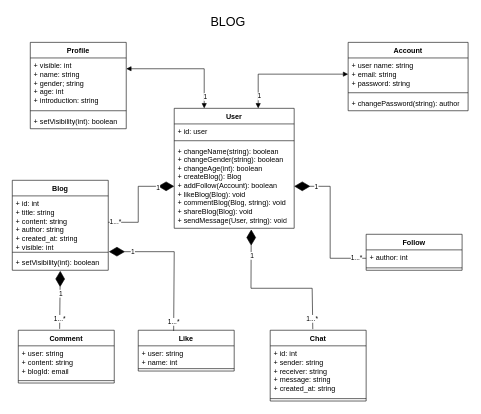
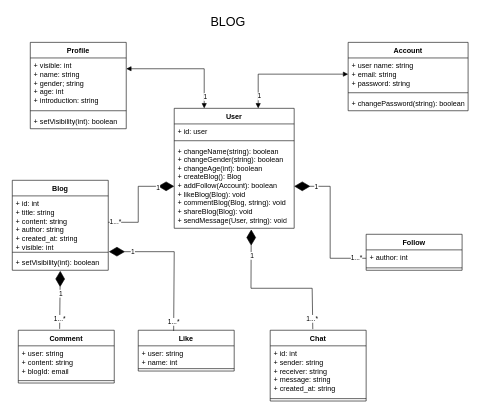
  <mxCell id="0" />
  <mxCell id="1" parent="0" />
  <mxCell id="2" value="&lt;font style=&quot;font-size: 21px;&quot;&gt;BLOG&lt;/font&gt;" style="text;html=1;strokeColor=none;fillColor=none;align=center;verticalAlign=middle;whiteSpace=wrap;rounded=0;" parent="1" vertex="1"><mxGeometry x="350" y="20" width="60" height="30" as="geometry" /></mxCell>
  <mxCell id="3" value="Blog" style="swimlane;fontStyle=1;align=center;verticalAlign=top;childLayout=stackLayout;horizontal=1;startSize=26;horizontalStack=0;resizeParent=1;resizeParentMax=0;resizeLast=0;collapsible=1;marginBottom=0;whiteSpace=wrap;html=1;" parent="1" vertex="1"><mxGeometry x="20" y="300" width="160" height="150" as="geometry" /></mxCell>
  <mxCell id="4" value="+ id: int&lt;br&gt;+ title: string&lt;br&gt;+ content: string&lt;br&gt;+ author: string&lt;br&gt;+ created_at: string&lt;br&gt;+ visible: int" style="text;strokeColor=none;fillColor=none;align=left;verticalAlign=top;spacingLeft=4;spacingRight=4;overflow=hidden;rotatable=0;points=[[0,0.5],[1,0.5]];portConstraint=eastwest;whiteSpace=wrap;html=1;" parent="3" vertex="1"><mxGeometry y="26" width="160" height="90" as="geometry" /></mxCell>
  <mxCell id="5" value="" style="line;strokeWidth=1;fillColor=none;align=left;verticalAlign=middle;spacingTop=-1;spacingLeft=3;spacingRight=3;rotatable=0;labelPosition=right;points=[];portConstraint=eastwest;strokeColor=inherit;" parent="3" vertex="1"><mxGeometry y="116" width="160" height="8" as="geometry" /></mxCell>
  <mxCell id="6" value="+ setVisibility(int): boolean" style="text;strokeColor=none;fillColor=none;align=left;verticalAlign=top;spacingLeft=4;spacingRight=4;overflow=hidden;rotatable=0;points=[[0,0.5],[1,0.5]];portConstraint=eastwest;whiteSpace=wrap;html=1;" parent="3" vertex="1"><mxGeometry y="124" width="160" height="26" as="geometry" /></mxCell>
  <mxCell id="7" value="Account" style="swimlane;fontStyle=1;align=center;verticalAlign=top;childLayout=stackLayout;horizontal=1;startSize=26;horizontalStack=0;resizeParent=1;resizeParentMax=0;resizeLast=0;collapsible=1;marginBottom=0;whiteSpace=wrap;html=1;" parent="1" vertex="1"><mxGeometry x="580" y="70" width="200" height="114" as="geometry" /></mxCell>
  <mxCell id="8" value="+ user name: string&lt;br&gt;+ email: string&lt;br&gt;+&amp;nbsp;password:&amp;nbsp;string" style="text;strokeColor=none;fillColor=none;align=left;verticalAlign=top;spacingLeft=4;spacingRight=4;overflow=hidden;rotatable=0;points=[[0,0.5],[1,0.5]];portConstraint=eastwest;whiteSpace=wrap;html=1;" parent="7" vertex="1"><mxGeometry y="26" width="200" height="54" as="geometry" /></mxCell>
  <mxCell id="9" value="" style="line;strokeWidth=1;fillColor=none;align=left;verticalAlign=middle;spacingTop=-1;spacingLeft=3;spacingRight=3;rotatable=0;labelPosition=right;points=[];portConstraint=eastwest;strokeColor=inherit;" parent="7" vertex="1"><mxGeometry y="80" width="200" height="8" as="geometry" /></mxCell>
- <mxCell id="10" value="+ changePassword(string): author" style="text;strokeColor=none;fillColor=none;align=left;verticalAlign=top;spacingLeft=4;spacingRight=4;overflow=hidden;rotatable=0;points=[[0,0.5],[1,0.5]];portConstraint=eastwest;whiteSpace=wrap;html=1;" parent="7" vertex="1"><mxGeometry y="88" width="200" height="26" as="geometry" /></mxCell>
+ <mxCell id="10" value="+ changePassword(string): boolean" style="text;strokeColor=none;fillColor=none;align=left;verticalAlign=top;spacingLeft=4;spacingRight=4;overflow=hidden;rotatable=0;points=[[0,0.5],[1,0.5]];portConstraint=eastwest;whiteSpace=wrap;html=1;" parent="7" vertex="1"><mxGeometry y="88" width="200" height="26" as="geometry" /></mxCell>
  <mxCell id="11" value="Profile" style="swimlane;fontStyle=1;align=center;verticalAlign=top;childLayout=stackLayout;horizontal=1;startSize=26;horizontalStack=0;resizeParent=1;resizeParentMax=0;resizeLast=0;collapsible=1;marginBottom=0;whiteSpace=wrap;html=1;" parent="1" vertex="1"><mxGeometry x="50" y="70" width="160" height="144" as="geometry" /></mxCell>
  <mxCell id="12" value="+ visible: int&lt;br&gt;+ name: string&lt;br style=&quot;border-color: var(--border-color);&quot;&gt;+ gender; string&lt;br style=&quot;border-color: var(--border-color);&quot;&gt;+ age: int&lt;br&gt;+ introduction: string" style="text;strokeColor=none;fillColor=none;align=left;verticalAlign=top;spacingLeft=4;spacingRight=4;overflow=hidden;rotatable=0;points=[[0,0.5],[1,0.5]];portConstraint=eastwest;whiteSpace=wrap;html=1;" parent="11" vertex="1"><mxGeometry y="26" width="160" height="84" as="geometry" /></mxCell>
  <mxCell id="13" value="" style="line;strokeWidth=1;fillColor=none;align=left;verticalAlign=middle;spacingTop=-1;spacingLeft=3;spacingRight=3;rotatable=0;labelPosition=right;points=[];portConstraint=eastwest;strokeColor=inherit;" parent="11" vertex="1"><mxGeometry y="110" width="160" height="8" as="geometry" /></mxCell>
  <mxCell id="14" value="+ setVisibility(int): boolean" style="text;strokeColor=none;fillColor=none;align=left;verticalAlign=top;spacingLeft=4;spacingRight=4;overflow=hidden;rotatable=0;points=[[0,0.5],[1,0.5]];portConstraint=eastwest;whiteSpace=wrap;html=1;" parent="11" vertex="1"><mxGeometry y="118" width="160" height="26" as="geometry" /></mxCell>
  <mxCell id="15" value="User" style="swimlane;fontStyle=1;align=center;verticalAlign=top;childLayout=stackLayout;horizontal=1;startSize=26;horizontalStack=0;resizeParent=1;resizeParentMax=0;resizeLast=0;collapsible=1;marginBottom=0;whiteSpace=wrap;html=1;" parent="1" vertex="1"><mxGeometry x="290" y="180" width="200" height="200" as="geometry" /></mxCell>
  <mxCell id="16" value="+ id: user" style="text;strokeColor=none;fillColor=none;align=left;verticalAlign=top;spacingLeft=4;spacingRight=4;overflow=hidden;rotatable=0;points=[[0,0.5],[1,0.5]];portConstraint=eastwest;whiteSpace=wrap;html=1;" parent="15" vertex="1"><mxGeometry y="26" width="200" height="24" as="geometry" /></mxCell>
  <mxCell id="17" value="" style="line;strokeWidth=1;fillColor=none;align=left;verticalAlign=middle;spacingTop=-1;spacingLeft=3;spacingRight=3;rotatable=0;labelPosition=right;points=[];portConstraint=eastwest;strokeColor=inherit;" parent="15" vertex="1"><mxGeometry y="50" width="200" height="8" as="geometry" /></mxCell>
  <mxCell id="18" value="+ changeName(string): boolean&lt;br&gt;+ changeGender(string): boolean&lt;br&gt;+ changeAge(int): boolean&lt;br&gt;+ createBlog(): Blog&lt;br&gt;+ addFollow(Account): boolean&lt;br&gt;+ likeBlog(Blog): void&lt;br&gt;+ commentBlog(Blog, string): void&lt;br&gt;+ shareBlog(Blog): void&lt;br&gt;+ sendMessage(User, string): void" style="text;strokeColor=none;fillColor=none;align=left;verticalAlign=top;spacingLeft=4;spacingRight=4;overflow=hidden;rotatable=0;points=[[0,0.5],[1,0.5]];portConstraint=eastwest;whiteSpace=wrap;html=1;" parent="15" vertex="1"><mxGeometry y="58" width="200" height="142" as="geometry" /></mxCell>
  <mxCell id="19" value="Follow" style="swimlane;fontStyle=1;align=center;verticalAlign=top;childLayout=stackLayout;horizontal=1;startSize=26;horizontalStack=0;resizeParent=1;resizeParentMax=0;resizeLast=0;collapsible=1;marginBottom=0;whiteSpace=wrap;html=1;" parent="1" vertex="1"><mxGeometry x="610" y="390" width="160" height="60" as="geometry" /></mxCell>
  <mxCell id="20" value="+ author: int" style="text;strokeColor=none;fillColor=none;align=left;verticalAlign=top;spacingLeft=4;spacingRight=4;overflow=hidden;rotatable=0;points=[[0,0.5],[1,0.5]];portConstraint=eastwest;whiteSpace=wrap;html=1;" parent="19" vertex="1"><mxGeometry y="26" width="160" height="26" as="geometry" /></mxCell>
  <mxCell id="21" value="" style="line;strokeWidth=1;fillColor=none;align=left;verticalAlign=middle;spacingTop=-1;spacingLeft=3;spacingRight=3;rotatable=0;labelPosition=right;points=[];portConstraint=eastwest;strokeColor=inherit;" parent="19" vertex="1"><mxGeometry y="52" width="160" height="8" as="geometry" /></mxCell>
  <mxCell id="22" value="" style="endArrow=diamondThin;endFill=1;endSize=24;html=1;rounded=0;" parent="1" edge="1"><mxGeometry width="160" relative="1" as="geometry"><mxPoint x="180" y="370" as="sourcePoint" /><mxPoint x="290" y="310" as="targetPoint" /><Array as="points"><mxPoint x="230" y="370" /><mxPoint x="230" y="310" /></Array></mxGeometry></mxCell>
  <mxCell id="23" value="1" style="edgeLabel;html=1;align=center;verticalAlign=middle;resizable=0;points=[];" parent="22" vertex="1" connectable="0"><mxGeometry x="0.675" y="-1" relative="1" as="geometry"><mxPoint as="offset" /></mxGeometry></mxCell>
  <mxCell id="24" value="1...*" style="edgeLabel;html=1;align=center;verticalAlign=middle;resizable=0;points=[];" parent="22" vertex="1" connectable="0"><mxGeometry x="-0.865" y="1" relative="1" as="geometry"><mxPoint as="offset" /></mxGeometry></mxCell>
  <mxCell id="25" value="" style="endArrow=diamondThin;endFill=1;endSize=24;html=1;rounded=0;" parent="1" edge="1"><mxGeometry width="160" relative="1" as="geometry"><mxPoint x="610" y="430" as="sourcePoint" /><mxPoint x="490" y="310" as="targetPoint" /><Array as="points"><mxPoint x="550" y="430" /><mxPoint x="550" y="310" /></Array></mxGeometry></mxCell>
  <mxCell id="26" value="1" style="edgeLabel;html=1;align=center;verticalAlign=middle;resizable=0;points=[];" parent="25" vertex="1" connectable="0"><mxGeometry x="0.7" relative="1" as="geometry"><mxPoint as="offset" /></mxGeometry></mxCell>
  <mxCell id="27" value="1...*" style="edgeLabel;html=1;align=center;verticalAlign=middle;resizable=0;points=[];" parent="25" vertex="1" connectable="0"><mxGeometry x="-0.861" y="-1" relative="1" as="geometry"><mxPoint as="offset" /></mxGeometry></mxCell>
  <mxCell id="28" value="" style="endArrow=block;startArrow=block;endFill=1;startFill=1;html=1;rounded=0;entryX=0.25;entryY=0;entryDx=0;entryDy=0;" parent="1" target="15" edge="1"><mxGeometry width="160" relative="1" as="geometry"><mxPoint x="210" y="114" as="sourcePoint" /><mxPoint x="440" y="100" as="targetPoint" /><Array as="points"><mxPoint x="340" y="114" /></Array></mxGeometry></mxCell>
  <mxCell id="29" value="1" style="edgeLabel;html=1;align=center;verticalAlign=middle;resizable=0;points=[];" parent="28" vertex="1" connectable="0"><mxGeometry x="0.795" y="1" relative="1" as="geometry"><mxPoint as="offset" /></mxGeometry></mxCell>
  <mxCell id="30" value="" style="endArrow=block;startArrow=block;endFill=1;startFill=1;html=1;rounded=0;" parent="1" source="8" edge="1"><mxGeometry width="160" relative="1" as="geometry"><mxPoint x="220" y="119" as="sourcePoint" /><mxPoint x="430" y="180" as="targetPoint" /><Array as="points"><mxPoint x="430" y="123" /></Array></mxGeometry></mxCell>
  <mxCell id="31" value="1" style="edgeLabel;html=1;align=center;verticalAlign=middle;resizable=0;points=[];" parent="30" vertex="1" connectable="0"><mxGeometry x="0.795" y="1" relative="1" as="geometry"><mxPoint as="offset" /></mxGeometry></mxCell>
  <mxCell id="32" value="Comment" style="swimlane;fontStyle=1;align=center;verticalAlign=top;childLayout=stackLayout;horizontal=1;startSize=26;horizontalStack=0;resizeParent=1;resizeParentMax=0;resizeLast=0;collapsible=1;marginBottom=0;whiteSpace=wrap;html=1;" vertex="1" parent="1"><mxGeometry x="30" y="550" width="160" height="88" as="geometry" /></mxCell>
  <mxCell id="33" value="+ user: string&lt;br&gt;+ content: string&lt;br&gt;+ blogId: email" style="text;strokeColor=none;fillColor=none;align=left;verticalAlign=top;spacingLeft=4;spacingRight=4;overflow=hidden;rotatable=0;points=[[0,0.5],[1,0.5]];portConstraint=eastwest;whiteSpace=wrap;html=1;" vertex="1" parent="32"><mxGeometry y="26" width="160" height="54" as="geometry" /></mxCell>
  <mxCell id="34" value="" style="line;strokeWidth=1;fillColor=none;align=left;verticalAlign=middle;spacingTop=-1;spacingLeft=3;spacingRight=3;rotatable=0;labelPosition=right;points=[];portConstraint=eastwest;strokeColor=inherit;" vertex="1" parent="32"><mxGeometry y="80" width="160" height="8" as="geometry" /></mxCell>
  <mxCell id="35" value="Like" style="swimlane;fontStyle=1;align=center;verticalAlign=top;childLayout=stackLayout;horizontal=1;startSize=26;horizontalStack=0;resizeParent=1;resizeParentMax=0;resizeLast=0;collapsible=1;marginBottom=0;whiteSpace=wrap;html=1;" vertex="1" parent="1"><mxGeometry x="230" y="550" width="160" height="68" as="geometry" /></mxCell>
  <mxCell id="36" value="+ user: string&lt;br&gt;+ name: int" style="text;strokeColor=none;fillColor=none;align=left;verticalAlign=top;spacingLeft=4;spacingRight=4;overflow=hidden;rotatable=0;points=[[0,0.5],[1,0.5]];portConstraint=eastwest;whiteSpace=wrap;html=1;" vertex="1" parent="35"><mxGeometry y="26" width="160" height="34" as="geometry" /></mxCell>
  <mxCell id="37" value="" style="line;strokeWidth=1;fillColor=none;align=left;verticalAlign=middle;spacingTop=-1;spacingLeft=3;spacingRight=3;rotatable=0;labelPosition=right;points=[];portConstraint=eastwest;strokeColor=inherit;" vertex="1" parent="35"><mxGeometry y="60" width="160" height="8" as="geometry" /></mxCell>
  <mxCell id="38" value="" style="endArrow=diamondThin;endFill=1;endSize=24;html=1;rounded=0;entryX=1.006;entryY=-0.192;entryDx=0;entryDy=0;entryPerimeter=0;exitX=0.369;exitY=0.015;exitDx=0;exitDy=0;exitPerimeter=0;" edge="1" parent="1" source="35" target="6"><mxGeometry width="160" relative="1" as="geometry"><mxPoint x="260" y="531" as="sourcePoint" /><mxPoint x="350" y="410" as="targetPoint" /><Array as="points"><mxPoint x="290" y="419" /></Array></mxGeometry></mxCell>
  <mxCell id="39" value="1" style="edgeLabel;html=1;align=center;verticalAlign=middle;resizable=0;points=[];" vertex="1" connectable="0" parent="38"><mxGeometry x="0.675" y="-1" relative="1" as="geometry"><mxPoint as="offset" /></mxGeometry></mxCell>
  <mxCell id="40" value="1...*" style="edgeLabel;html=1;align=center;verticalAlign=middle;resizable=0;points=[];" vertex="1" connectable="0" parent="38"><mxGeometry x="-0.865" y="1" relative="1" as="geometry"><mxPoint as="offset" /></mxGeometry></mxCell>
  <mxCell id="41" value="" style="endArrow=diamondThin;endFill=1;endSize=24;html=1;rounded=0;entryX=0.5;entryY=1.038;entryDx=0;entryDy=0;entryPerimeter=0;exitX=0.431;exitY=-0.026;exitDx=0;exitDy=0;exitPerimeter=0;" edge="1" parent="1" source="32" target="6"><mxGeometry width="160" relative="1" as="geometry"><mxPoint x="299" y="561" as="sourcePoint" /><mxPoint x="191" y="407" as="targetPoint" /><Array as="points" /></mxGeometry></mxCell>
  <mxCell id="42" value="1" style="edgeLabel;html=1;align=center;verticalAlign=middle;resizable=0;points=[];" vertex="1" connectable="0" parent="41"><mxGeometry x="0.675" y="-1" relative="1" as="geometry"><mxPoint y="22" as="offset" /></mxGeometry></mxCell>
  <mxCell id="43" value="1...*" style="edgeLabel;html=1;align=center;verticalAlign=middle;resizable=0;points=[];" vertex="1" connectable="0" parent="41"><mxGeometry x="-0.865" y="1" relative="1" as="geometry"><mxPoint y="-10" as="offset" /></mxGeometry></mxCell>
  <mxCell id="44" value="Chat" style="swimlane;fontStyle=1;align=center;verticalAlign=top;childLayout=stackLayout;horizontal=1;startSize=26;horizontalStack=0;resizeParent=1;resizeParentMax=0;resizeLast=0;collapsible=1;marginBottom=0;whiteSpace=wrap;html=1;" vertex="1" parent="1"><mxGeometry x="450" y="550" width="160" height="118" as="geometry" /></mxCell>
  <mxCell id="45" value="+ id: int&lt;br&gt;+ sender: string&lt;br&gt;+ receiver: string&lt;br&gt;+ message: string&lt;br&gt;+ created_at: string" style="text;strokeColor=none;fillColor=none;align=left;verticalAlign=top;spacingLeft=4;spacingRight=4;overflow=hidden;rotatable=0;points=[[0,0.5],[1,0.5]];portConstraint=eastwest;whiteSpace=wrap;html=1;" vertex="1" parent="44"><mxGeometry y="26" width="160" height="84" as="geometry" /></mxCell>
  <mxCell id="46" value="" style="line;strokeWidth=1;fillColor=none;align=left;verticalAlign=middle;spacingTop=-1;spacingLeft=3;spacingRight=3;rotatable=0;labelPosition=right;points=[];portConstraint=eastwest;strokeColor=inherit;" vertex="1" parent="44"><mxGeometry y="110" width="160" height="8" as="geometry" /></mxCell>
  <mxCell id="47" value="" style="endArrow=diamondThin;endFill=1;endSize=24;html=1;rounded=0;entryX=0.642;entryY=1.014;entryDx=0;entryDy=0;entryPerimeter=0;exitX=0.444;exitY=-0.015;exitDx=0;exitDy=0;exitPerimeter=0;" edge="1" parent="1" source="44" target="18"><mxGeometry width="160" relative="1" as="geometry"><mxPoint x="548" y="574" as="sourcePoint" /><mxPoint x="440" y="420" as="targetPoint" /><Array as="points"><mxPoint x="520" y="480" /><mxPoint x="418" y="480" /></Array></mxGeometry></mxCell>
  <mxCell id="48" value="1" style="edgeLabel;html=1;align=center;verticalAlign=middle;resizable=0;points=[];" vertex="1" connectable="0" parent="47"><mxGeometry x="0.675" y="-1" relative="1" as="geometry"><mxPoint as="offset" /></mxGeometry></mxCell>
  <mxCell id="49" value="1...*" style="edgeLabel;html=1;align=center;verticalAlign=middle;resizable=0;points=[];" vertex="1" connectable="0" parent="47"><mxGeometry x="-0.865" y="1" relative="1" as="geometry"><mxPoint as="offset" /></mxGeometry></mxCell>
